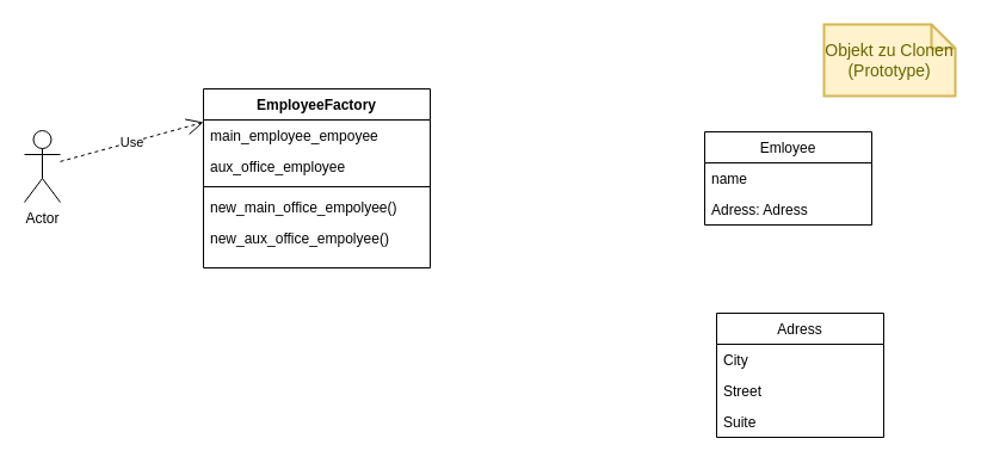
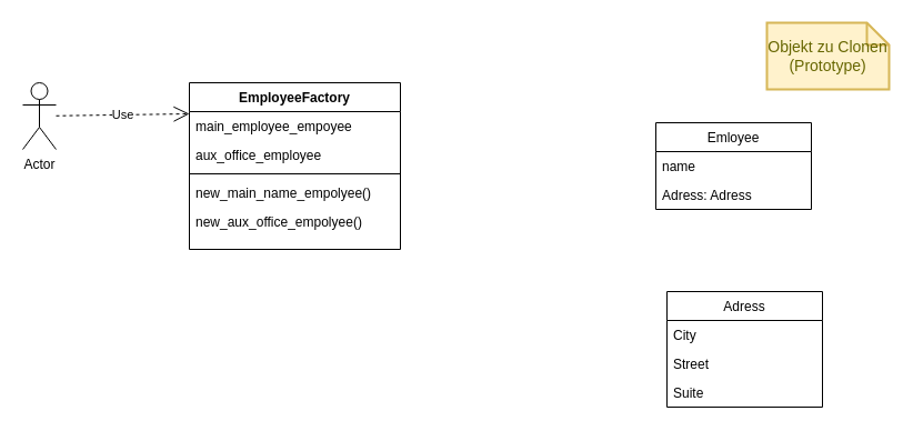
  <mxCell id="0" />
  <mxCell id="1" parent="0" />
  <mxCell id="2" value="Emloyee" style="swimlane;fontStyle=0;childLayout=stackLayout;horizontal=1;startSize=26;fillColor=none;horizontalStack=0;resizeParent=1;resizeParentMax=0;resizeLast=0;collapsible=1;marginBottom=0;" parent="1" vertex="1"><mxGeometry x="590" y="110" width="140" height="78" as="geometry" /></mxCell>
  <mxCell id="3" value="name" style="text;strokeColor=none;fillColor=none;align=left;verticalAlign=top;spacingLeft=4;spacingRight=4;overflow=hidden;rotatable=0;points=[[0,0.5],[1,0.5]];portConstraint=eastwest;" parent="2" vertex="1"><mxGeometry y="26" width="140" height="26" as="geometry" /></mxCell>
  <mxCell id="4" value="Adress: Adress" style="text;strokeColor=none;fillColor=none;align=left;verticalAlign=top;spacingLeft=4;spacingRight=4;overflow=hidden;rotatable=0;points=[[0,0.5],[1,0.5]];portConstraint=eastwest;" parent="2" vertex="1"><mxGeometry y="52" width="140" height="26" as="geometry" /></mxCell>
  <mxCell id="5" value="Adress" style="swimlane;fontStyle=0;childLayout=stackLayout;horizontal=1;startSize=26;fillColor=none;horizontalStack=0;resizeParent=1;resizeParentMax=0;resizeLast=0;collapsible=1;marginBottom=0;" parent="1" vertex="1"><mxGeometry x="600" y="262" width="140" height="104" as="geometry" /></mxCell>
  <mxCell id="6" value="City&#10;" style="text;strokeColor=none;fillColor=none;align=left;verticalAlign=top;spacingLeft=4;spacingRight=4;overflow=hidden;rotatable=0;points=[[0,0.5],[1,0.5]];portConstraint=eastwest;" parent="5" vertex="1"><mxGeometry y="26" width="140" height="26" as="geometry" /></mxCell>
  <mxCell id="7" value="Street" style="text;strokeColor=none;fillColor=none;align=left;verticalAlign=top;spacingLeft=4;spacingRight=4;overflow=hidden;rotatable=0;points=[[0,0.5],[1,0.5]];portConstraint=eastwest;" parent="5" vertex="1"><mxGeometry y="52" width="140" height="26" as="geometry" /></mxCell>
  <mxCell id="8" value="Suite" style="text;strokeColor=none;fillColor=none;align=left;verticalAlign=top;spacingLeft=4;spacingRight=4;overflow=hidden;rotatable=0;points=[[0,0.5],[1,0.5]];portConstraint=eastwest;" parent="5" vertex="1"><mxGeometry y="78" width="140" height="26" as="geometry" /></mxCell>
  <mxCell id="9" value="EmployeeFactory" style="swimlane;fontStyle=1;align=center;verticalAlign=top;childLayout=stackLayout;horizontal=1;startSize=26;horizontalStack=0;resizeParent=1;resizeParentMax=0;resizeLast=0;collapsible=1;marginBottom=0;" parent="1" vertex="1"><mxGeometry x="170" y="74" width="190" height="150" as="geometry" /></mxCell>
  <mxCell id="10" value="main_employee_empoyee" style="text;strokeColor=none;fillColor=none;align=left;verticalAlign=top;spacingLeft=4;spacingRight=4;overflow=hidden;rotatable=0;points=[[0,0.5],[1,0.5]];portConstraint=eastwest;" parent="9" vertex="1"><mxGeometry y="26" width="190" height="26" as="geometry" /></mxCell>
  <mxCell id="11" value="aux_office_employee" style="text;strokeColor=none;fillColor=none;align=left;verticalAlign=top;spacingLeft=4;spacingRight=4;overflow=hidden;rotatable=0;points=[[0,0.5],[1,0.5]];portConstraint=eastwest;" vertex="1" parent="9"><mxGeometry y="52" width="190" height="26" as="geometry" /></mxCell>
  <mxCell id="12" value="" style="line;strokeWidth=1;fillColor=none;align=left;verticalAlign=middle;spacingTop=-1;spacingLeft=3;spacingRight=3;rotatable=0;labelPosition=right;points=[];portConstraint=eastwest;" parent="9" vertex="1"><mxGeometry y="78" width="190" height="8" as="geometry" /></mxCell>
- <mxCell id="13" value="new_main_office_empolyee()" style="text;strokeColor=none;fillColor=none;align=left;verticalAlign=top;spacingLeft=4;spacingRight=4;overflow=hidden;rotatable=0;points=[[0,0.5],[1,0.5]];portConstraint=eastwest;" parent="9" vertex="1"><mxGeometry y="86" width="190" height="26" as="geometry" /></mxCell>
+ <mxCell id="13" value="new_main_name_empolyee()" style="text;strokeColor=none;fillColor=none;align=left;verticalAlign=top;spacingLeft=4;spacingRight=4;overflow=hidden;rotatable=0;points=[[0,0.5],[1,0.5]];portConstraint=eastwest;" parent="9" vertex="1"><mxGeometry y="86" width="190" height="26" as="geometry" /></mxCell>
  <mxCell id="14" value="new_aux_office_empolyee()" style="text;strokeColor=none;fillColor=none;align=left;verticalAlign=top;spacingLeft=4;spacingRight=4;overflow=hidden;rotatable=0;points=[[0,0.5],[1,0.5]];portConstraint=eastwest;" vertex="1" parent="9"><mxGeometry y="112" width="190" height="38" as="geometry" /></mxCell>
- <mxCell id="15" value="Actor" style="shape=umlActor;verticalLabelPosition=bottom;verticalAlign=top;html=1;" parent="1" vertex="1"><mxGeometry x="20" y="109" width="30" height="60" as="geometry" /></mxCell>
+ <mxCell id="15" value="Actor" style="shape=umlActor;verticalLabelPosition=bottom;verticalAlign=top;html=1;" parent="1" vertex="1"><mxGeometry x="20" y="74" width="30" height="60" as="geometry" /></mxCell>
  <mxCell id="16" value="Use" style="endArrow=open;endSize=12;dashed=1;html=1;" parent="1" source="15" edge="1"><mxGeometry width="160" relative="1" as="geometry"><mxPoint x="60" y="102" as="sourcePoint" /><mxPoint x="170" y="102" as="targetPoint" /></mxGeometry></mxCell>
  <mxCell id="17" value="Objekt zu Clonen (Prototype)" style="shape=note;strokeWidth=2;fontSize=14;size=20;whiteSpace=wrap;html=1;fillColor=#fff2cc;strokeColor=#d6b656;fontColor=#666600;" vertex="1" parent="1"><mxGeometry x="690" y="20" width="110.0" height="60" as="geometry" /></mxCell>
